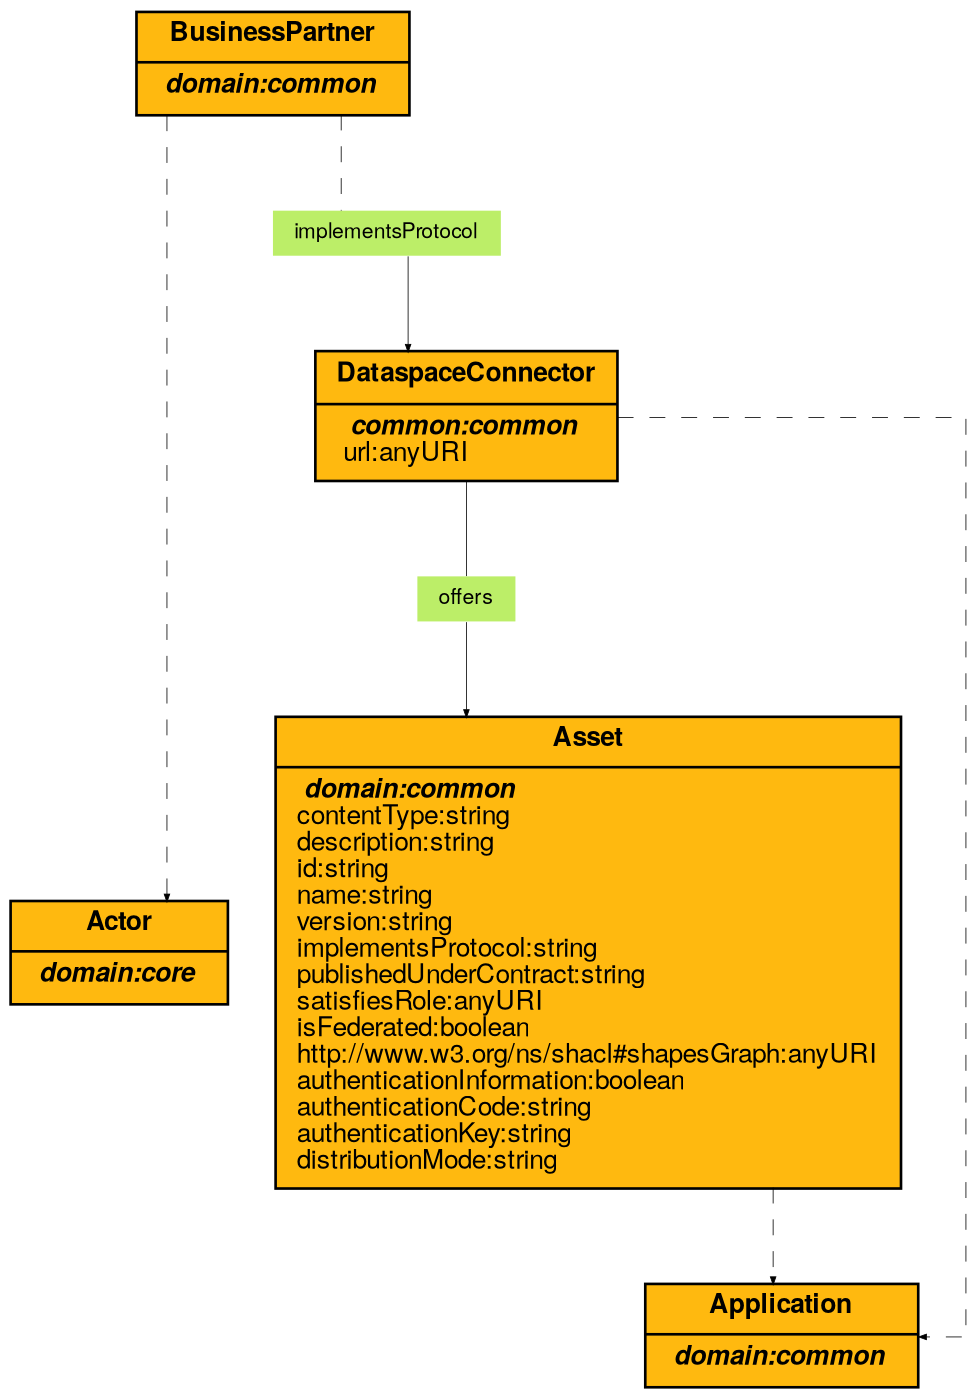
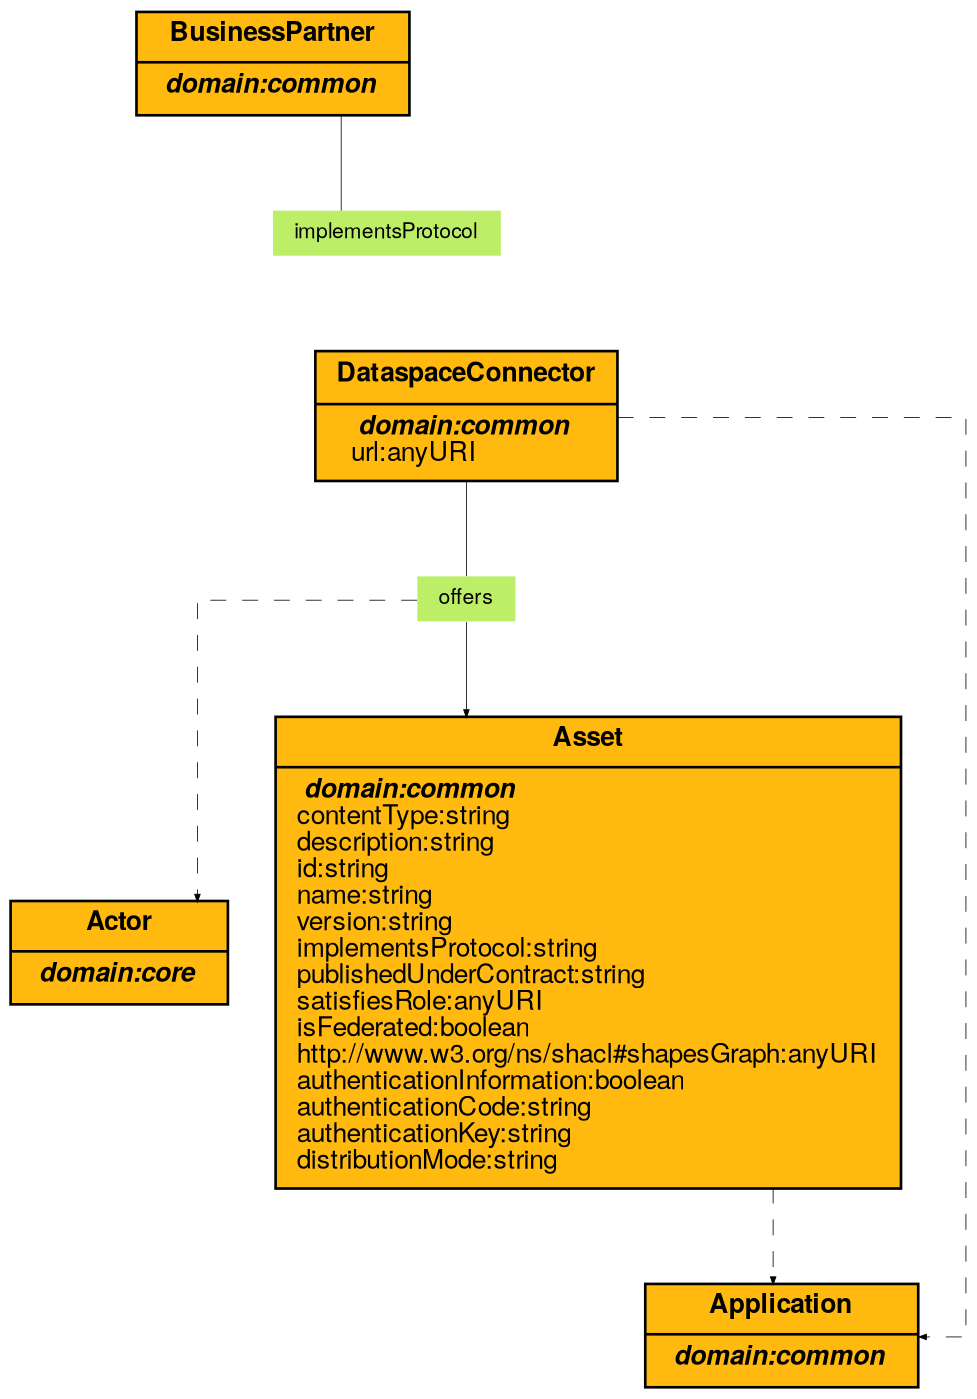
  digraph {
    fontname="Helvetica,Arial,sans-serif"
    fontsize=10
    splines=ortho
    node [fillcolor=darkgoldenrod1 fontname="Helvetica,Arial,sans-serif" fontsize=10 shape=record style=filled]
    edge [arrowsize=0.3 fontname="Helvetica,Arial,sans-serif" fontsize=10 penwidth=0.3]
    n1 [label=<{<b>Actor</b> | <i><b> domain:core</b></i> <br align="left"/>}>]
    n2 [label=<{<b>Application</b> | <i><b> domain:common</b></i> <br align="left"/>}>]
    n3 [label=<{<b>Asset</b> | <i><b> domain:common</b></i> <br align="left"/>contentType:string<br align="left"/>description:string<br align="left"/>id:string<br align="left"/>name:string<br align="left"/>version:string<br align="left"/>implementsProtocol:string<br align="left"/>publishedUnderContract:string<br align="left"/>satisfiesRole:anyURI<br align="left"/>isFederated:boolean<br align="left"/>http://www.w3.org/ns/shacl#shapesGraph:anyURI<br align="left"/>authenticationInformation:boolean<br align="left"/>authenticationCode:string<br align="left"/>authenticationKey:string<br align="left"/>distributionMode:string<br align="left"/>}>]
    n4 [label=<{<b>BusinessPartner</b> | <i><b> domain:common</b></i> <br align="left"/>}>]
    n5 [fillcolor=darkolivegreen2 fontsize=8 height=0 label=implementsProtocol shape=plaintext width=0]
-   n6 [label=<{<b>DataspaceConnector</b> | <i><b> common:common</b></i> <br align="left"/>url:anyURI<br align="left"/>}>]
+   n6 [label=<{<b>DataspaceConnector</b> | <i><b> domain:common</b></i> <br align="left"/>url:anyURI<br align="left"/>}>]
    n7 [fillcolor=darkolivegreen2 fontsize=8 height=0 label=offers shape=plaintext width=0]
    n3 -> n2 [style=dashed]
-   n4 -> n1 [style=dashed]
-   n4 -> n5 [arrowhead=none style=dashed]
-   n5 -> n6
+   n7 -> n1 [style=dashed]
+   n4 -> n5 [arrowhead=none]
    n6 -> n2 [style=dashed]
    n6 -> n7 [arrowhead=none]
    n7 -> n3
  }
